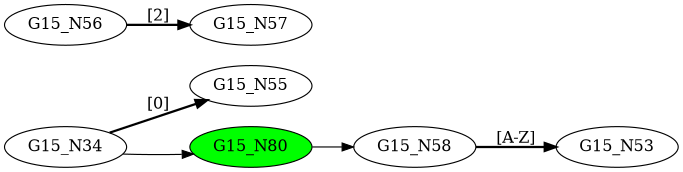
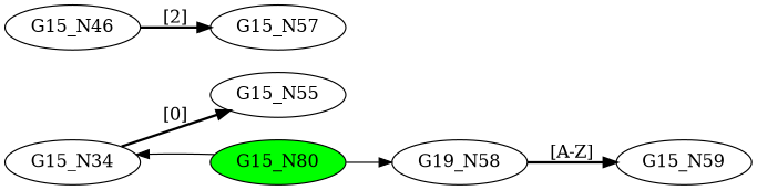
  digraph {
    rankdir=LR
    edge [style=bold]
    n1 [label=G15_N34]
    G15_N55
-   G15_N56
+   G15_N56 [label=G15_N46]
    G15_N57
-   G15_N58
-   G15_N59 [label=G15_N53]
+   G15_N58 [label=G19_N58]
+   G15_N59
    n7 [fillcolor=green label=G15_N80 style=filled]
    n1 -> G15_N55 [label="[0]"]
    G15_N56 -> G15_N57 [label="[2]"]
    G15_N58 -> G15_N59 [label="[A-Z]"]
-   n1 -> n7 [style=""]
+   n7 -> n1 [style=""]
    n7 -> G15_N58 [style=""]
  }
